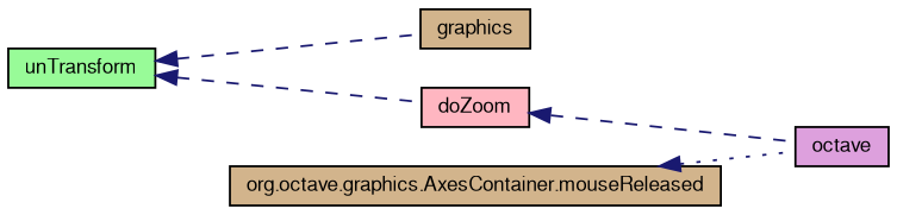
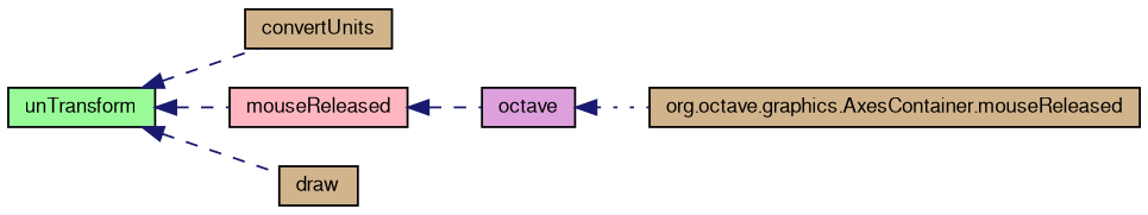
  digraph {
    rankdir=LR
    node [color=black fillcolor=tan fontname=FreeSans fontsize=10 shape=record style=filled]
    edge [color=midnightblue dir=back fontname=FreeSans fontsize=10 labelfontname=FreeSans labelfontsize=10 style=dashed]
    n1 [fillcolor=palegreen fontcolor=black height=0.2 label=unTransform width=0.4]
-   n2 [height=0.2 label=graphics width=0.4]
-   n3 [fillcolor=lightpink height=0.2 label=doZoom width=0.4]
+   n2 [height=0.2 label=convertUnits width=0.4]
+   n3 [fillcolor=lightpink height=0.2 label=mouseReleased width=0.4]
+   n4 [height=0.2 label=draw width=0.4]
    n5 [fillcolor=plum height=0.2 label=octave width=0.4]
    n6 [height=0.2 label="org.octave.graphics.AxesContainer.mouseReleased" width=0.4]
    n1 -> n2
    n1 -> n3
+   n1 -> n4
    n3 -> n5
-   n6 -> n5 [style=dotted]
+   n5 -> n6 [style=dotted]
  }
